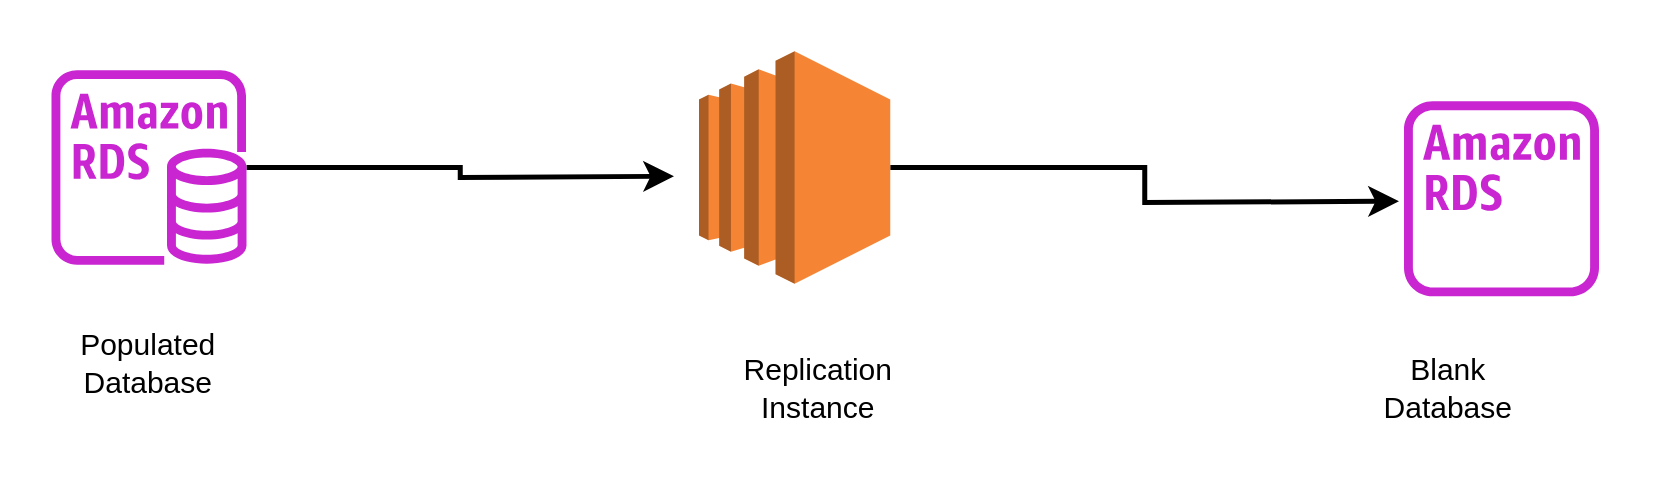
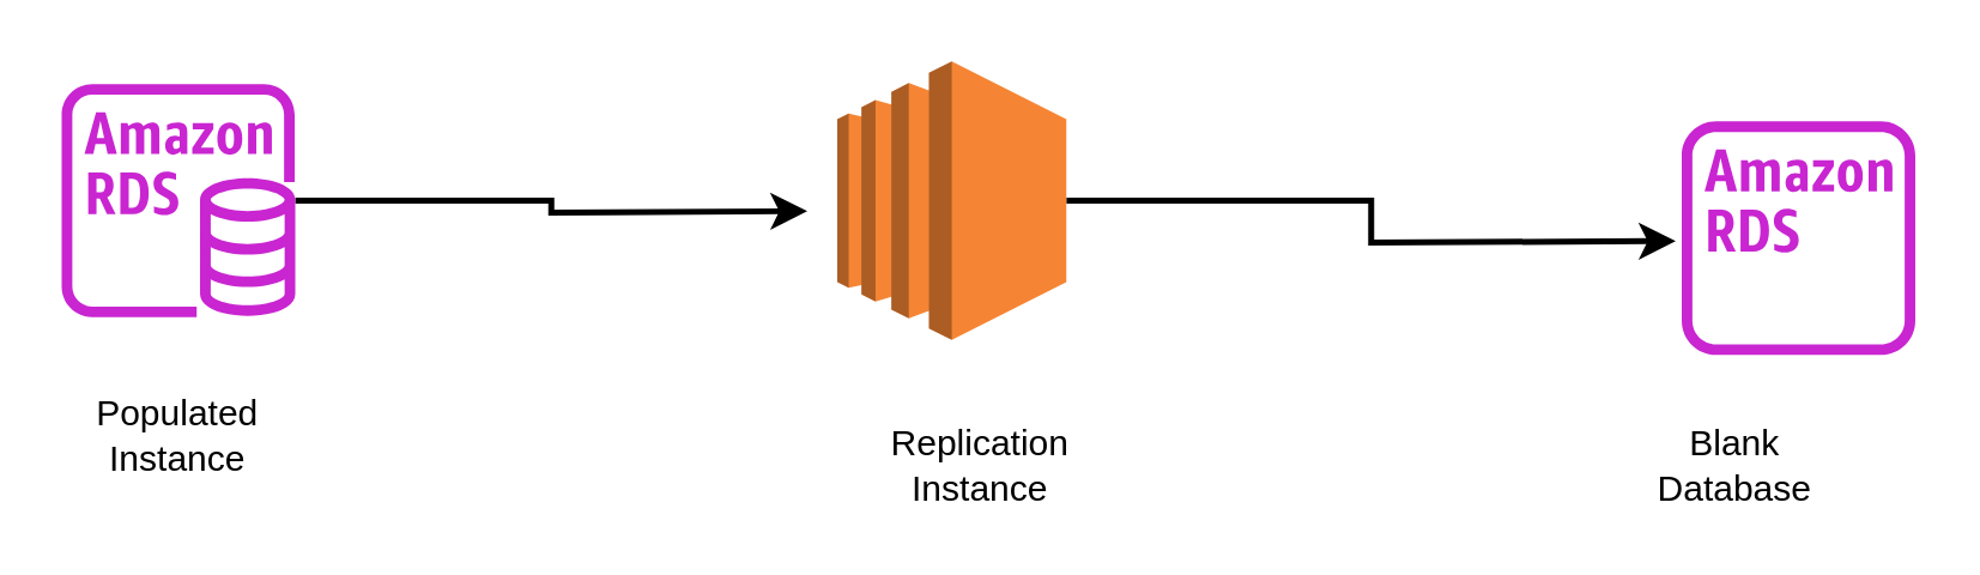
  <mxCell id="0" />
  <mxCell id="1" parent="0" />
  <mxCell id="2" style="edgeStyle=orthogonalEdgeStyle;rounded=0;orthogonalLoop=1;jettySize=auto;html=1;strokeWidth=2;" edge="1" parent="1" source="3"><mxGeometry relative="1" as="geometry"><mxPoint x="559" y="80" as="targetPoint" /></mxGeometry></mxCell>
  <mxCell id="3" value="" style="outlineConnect=0;dashed=0;verticalLabelPosition=bottom;verticalAlign=top;align=center;html=1;shape=mxgraph.aws3.ec2;fillColor=#F58534;gradientColor=none;" parent="1" vertex="1"><mxGeometry x="279" y="20" width="76.5" height="93" as="geometry" /></mxCell>
  <mxCell id="4" value="Replication Instance" style="text;html=1;align=center;verticalAlign=middle;whiteSpace=wrap;rounded=0;" vertex="1" parent="1"><mxGeometry x="297.25" y="140" width="60" height="30" as="geometry" /></mxCell>
- <mxCell id="5" value="Populated Database" style="text;html=1;align=center;verticalAlign=middle;whiteSpace=wrap;rounded=0;" vertex="1" parent="1"><mxGeometry x="29" y="130" width="60" height="30" as="geometry" /></mxCell>
+ <mxCell id="5" value="Populated Instance" style="text;html=1;align=center;verticalAlign=middle;whiteSpace=wrap;rounded=0;" vertex="1" parent="1"><mxGeometry x="29" y="130" width="60" height="30" as="geometry" /></mxCell>
  <mxCell id="6" value="Blank Database" style="text;html=1;align=center;verticalAlign=middle;whiteSpace=wrap;rounded=0;" vertex="1" parent="1"><mxGeometry x="549" y="140" width="60" height="30" as="geometry" /></mxCell>
  <mxCell id="7" style="edgeStyle=orthogonalEdgeStyle;rounded=0;orthogonalLoop=1;jettySize=auto;html=1;strokeWidth=2;" edge="1" parent="1" source="8"><mxGeometry relative="1" as="geometry"><mxPoint x="269" y="70" as="targetPoint" /></mxGeometry></mxCell>
  <mxCell id="8" value="" style="sketch=0;outlineConnect=0;fontColor=#232F3E;gradientColor=none;fillColor=#C925D1;strokeColor=none;dashed=0;verticalLabelPosition=bottom;verticalAlign=top;align=center;html=1;fontSize=12;fontStyle=0;aspect=fixed;pointerEvents=1;shape=mxgraph.aws4.rds_instance;" vertex="1" parent="1"><mxGeometry x="20" y="27.5" width="78" height="78" as="geometry" /></mxCell>
  <mxCell id="9" value="" style="sketch=0;outlineConnect=0;fontColor=#232F3E;gradientColor=none;fillColor=#C925D1;strokeColor=none;dashed=0;verticalLabelPosition=bottom;verticalAlign=top;align=center;html=1;fontSize=12;fontStyle=0;aspect=fixed;pointerEvents=1;shape=mxgraph.aws4.rds_instance_alt;" vertex="1" parent="1"><mxGeometry x="561" y="40" width="78" height="78" as="geometry" /></mxCell>
